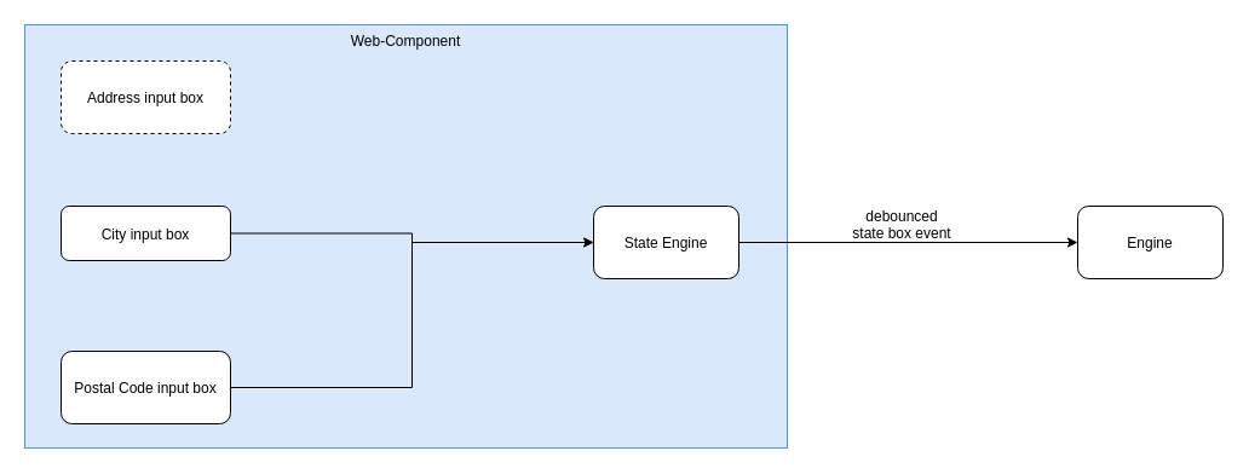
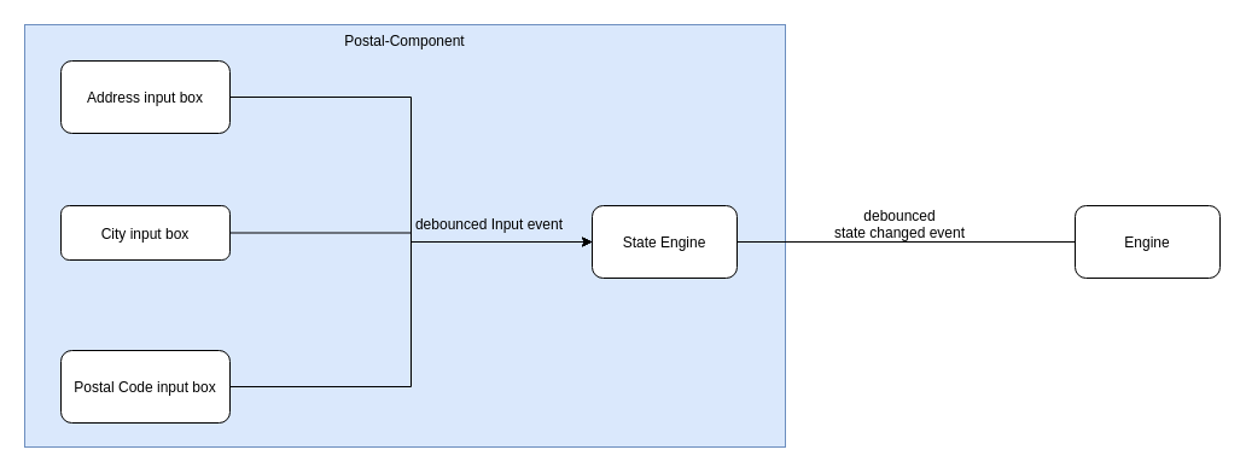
  <mxCell id="0" />
  <mxCell id="1" parent="0" />
- <mxCell id="2" value="Web-Component" style="rounded=0;fillColor=#dae8fc;strokeColor=#6c8ebf;verticalAlign=top;" vertex="1" parent="1"><mxGeometry x="20" y="20" width="630" height="350" as="geometry" /></mxCell>
- <mxCell id="4" value="Address input box" style="rounded=1;dashed=1;" vertex="1" parent="1"><mxGeometry x="50" y="50" width="140" height="60" as="geometry" /></mxCell>
+ <mxCell id="2" value="Postal-Component" style="rounded=0;fillColor=#dae8fc;strokeColor=#6c8ebf;verticalAlign=top;" vertex="1" parent="1"><mxGeometry x="20" y="20" width="630" height="350" as="geometry" /></mxCell>
+ <mxCell id="3" value="" style="edgeStyle=orthogonalEdgeStyle;rounded=0;orthogonalLoop=1;jettySize=auto;entryX=0;entryY=0.5;entryDx=0;entryDy=0;" edge="1" parent="1" source="4" target="10"><mxGeometry relative="1" as="geometry" /></mxCell>
+ <mxCell id="4" value="Address input box" style="rounded=1;" vertex="1" parent="1"><mxGeometry x="50" y="50" width="140" height="60" as="geometry" /></mxCell>
  <mxCell id="5" value="" style="edgeStyle=orthogonalEdgeStyle;rounded=0;orthogonalLoop=1;jettySize=auto;entryX=0;entryY=0.5;entryDx=0;entryDy=0;" edge="1" parent="1" source="6" target="10"><mxGeometry relative="1" as="geometry" /></mxCell>
  <mxCell id="6" value="City input box" style="rounded=1;" vertex="1" parent="1"><mxGeometry x="50" y="170" width="140" height="45" as="geometry" /></mxCell>
  <mxCell id="7" value="" style="edgeStyle=orthogonalEdgeStyle;rounded=0;orthogonalLoop=1;jettySize=auto;entryX=0;entryY=0.5;entryDx=0;entryDy=0;endArrow=open;" edge="1" parent="1" source="8" target="10"><mxGeometry relative="1" as="geometry" /></mxCell>
  <mxCell id="8" value="Postal Code input box" style="rounded=1;" vertex="1" parent="1"><mxGeometry x="50" y="290" width="140" height="60" as="geometry" /></mxCell>
- <mxCell id="9" value="" style="edgeStyle=orthogonalEdgeStyle;rounded=0;orthogonalLoop=1;jettySize=auto;entryX=0;entryY=0.5;entryDx=0;entryDy=0;" edge="1" parent="1" source="10" target="12"><mxGeometry relative="1" as="geometry" /></mxCell>
+ <mxCell id="9" value="" style="edgeStyle=orthogonalEdgeStyle;rounded=0;orthogonalLoop=1;jettySize=auto;entryX=0;entryY=0.5;entryDx=0;entryDy=0;endArrow=none;" edge="1" parent="1" source="10" target="12"><mxGeometry relative="1" as="geometry" /></mxCell>
  <mxCell id="10" value="State Engine" style="rounded=1;" vertex="1" parent="1"><mxGeometry x="490" y="170" width="120" height="60" as="geometry" /></mxCell>
+ <mxCell id="11" value="debounced Input event" style="text;strokeColor=none;fillColor=none;align=center;verticalAlign=middle;rounded=0;" vertex="1" parent="1"><mxGeometry x="360" y="170" width="90" height="30" as="geometry" /></mxCell>
  <mxCell id="12" value="Engine" style="rounded=1;" vertex="1" parent="1"><mxGeometry x="890" y="170" width="120" height="60" as="geometry" /></mxCell>
- <mxCell id="13" value="debounced&#10;state box event" style="text;strokeColor=none;fillColor=none;align=center;verticalAlign=middle;rounded=0;" vertex="1" parent="1"><mxGeometry x="680" y="170" width="130" height="30" as="geometry" /></mxCell>
+ <mxCell id="13" value="debounced&#10;state changed event" style="text;strokeColor=none;fillColor=none;align=center;verticalAlign=middle;rounded=0;" vertex="1" parent="1"><mxGeometry x="680" y="170" width="130" height="30" as="geometry" /></mxCell>
